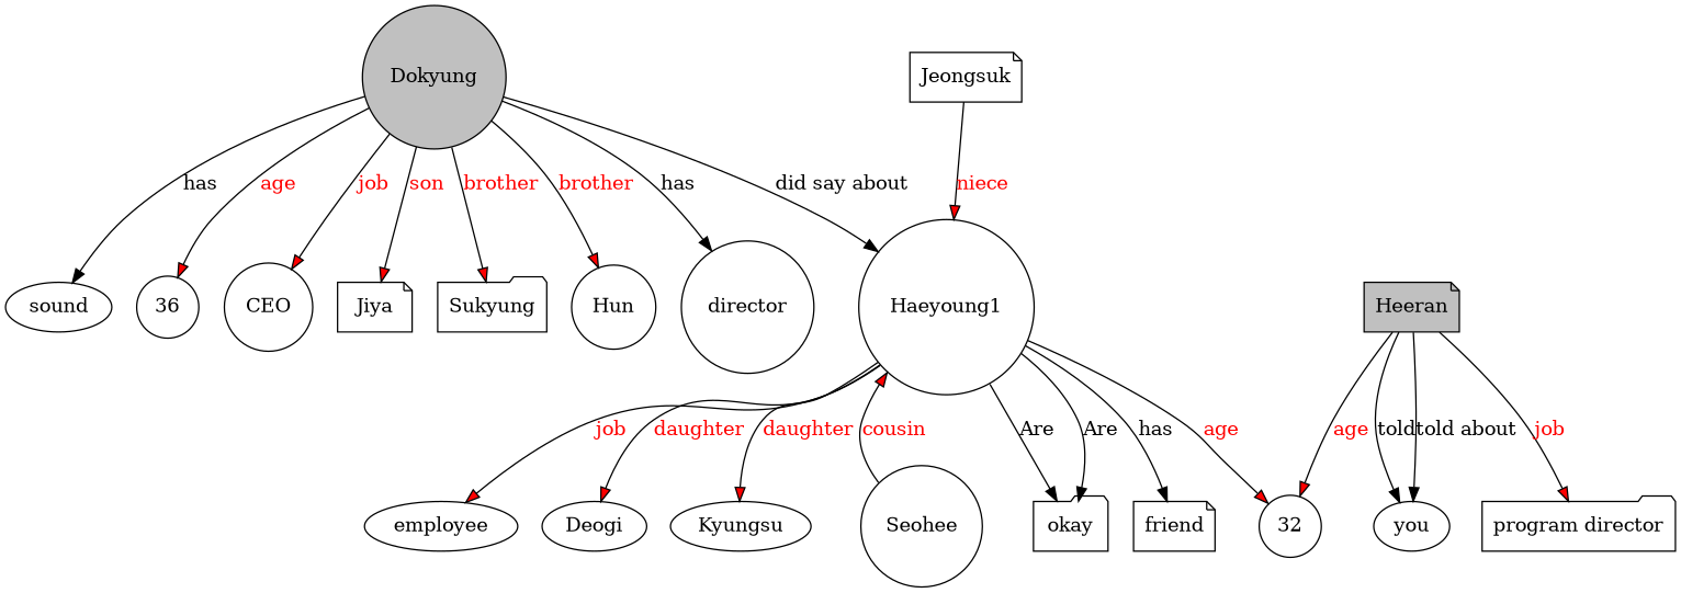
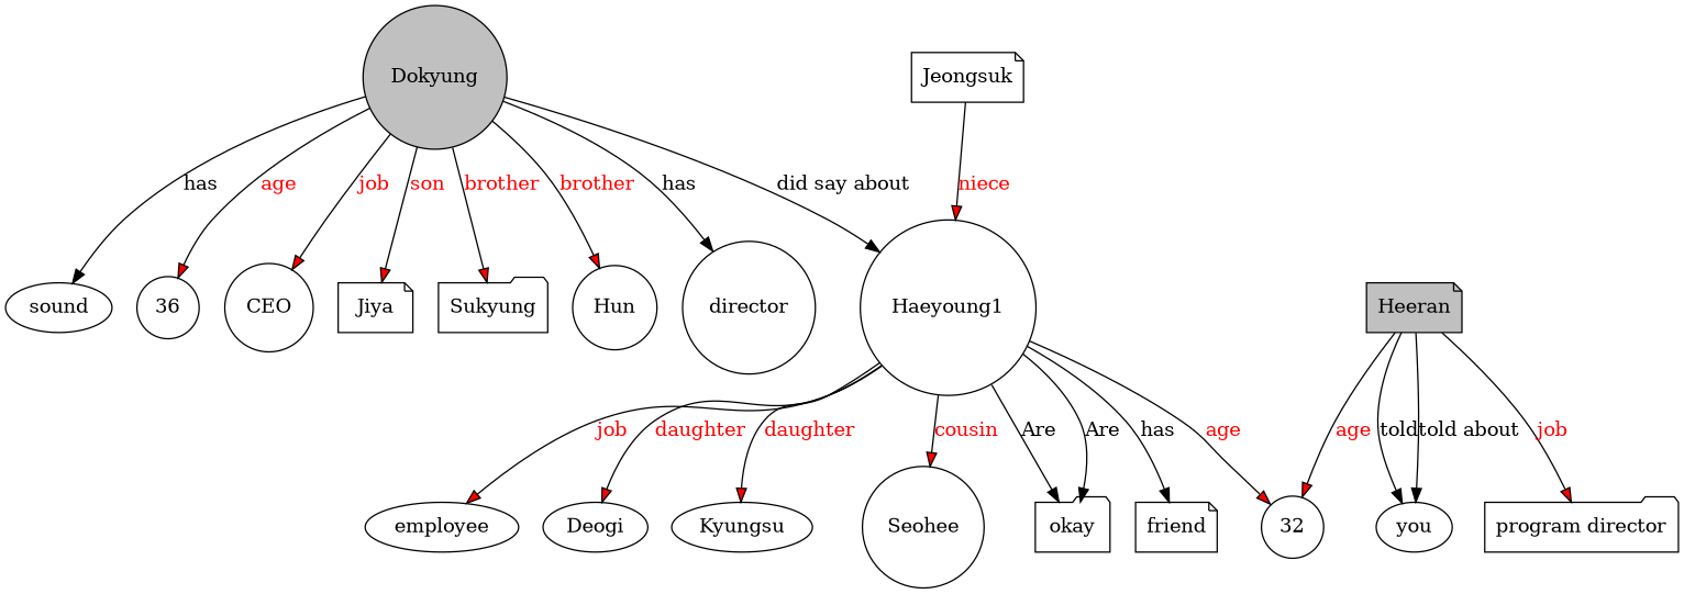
  digraph {
    node [shape=circle]
    edge [fillcolor=red fontcolor=red style=filled]
    n1 [fillcolor=gray label=Dokyung style=filled]
    n2 [label=director]
    n3 [label=sound shape=ellipse]
    n4 [label=Haeyoung1]
    n5 [label=36]
    n6 [label=CEO]
    n7 [label=Jiya shape=note]
    n8 [label=Sukyung shape=folder]
    n9 [label=Hun]
    n10 [label=okay shape=folder]
    n11 [label=friend shape=note]
    n12 [label=32]
    n13 [label=employee shape=ellipse]
    n14 [label=Deogi shape=ellipse]
    n15 [label=Kyungsu shape=ellipse]
    n16 [label=Seohee]
    n17 [label=Jeongsuk shape=note]
    n18 [fillcolor=gray label=Heeran shape=note style=filled]
    n19 [label=you shape=ellipse]
    n20 [label="program director" shape=folder]
    n1 -> n2 [label=has fillcolor="" fontcolor="" style=""]
    n1 -> n3 [label=has fillcolor="" fontcolor="" style=""]
    n1 -> n4 [label="did say about" fillcolor="" fontcolor="" style=""]
    n1 -> n5 [label=age]
    n1 -> n6 [label=job]
    n1 -> n7 [label=son]
    n1 -> n8 [label=brother]
    n1 -> n9 [label=brother]
    n4 -> n10 [label=Are fillcolor="" fontcolor="" style=""]
    n4 -> n10 [label=Are fillcolor="" fontcolor="" style=""]
    n4 -> n11 [label=has fillcolor="" fontcolor="" style=""]
    n4 -> n12 [label=age]
    n4 -> n13 [label=job]
    n4 -> n14 [label=daughter]
    n4 -> n15 [label=daughter]
-   n16 -> n4 [label=cousin]
+   n4 -> n16 [label=cousin]
    n17 -> n4 [label=niece]
    n18 -> n12 [label=age]
    n18 -> n19 [label=told fillcolor="" fontcolor="" style=""]
    n18 -> n19 [label="told about" fillcolor="" fontcolor="" style=""]
    n18 -> n20 [label=job]
  }
